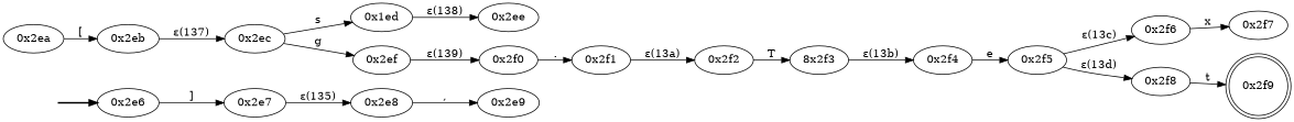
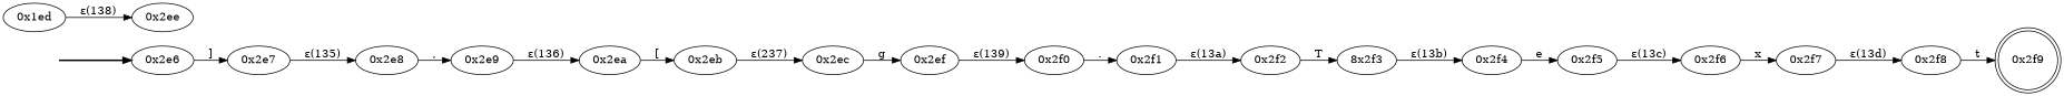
  digraph {
    rankdir=LR
    fake [style=invisible]
    "0x2e6" [root=true]
    "0x2e7"
    "0x2e8"
    "0x2e9"
    "0x2ea"
    "0x2eb"
    "0x2ec"
    n9 [label="0x1ed"]
    "0x2ef"
    "0x2ee"
    "0x2f0"
    "0x2f1"
    "0x2f2"
    n15 [label="8x2f3"]
    "0x2f4"
    "0x2f5"
    "0x2f6"
    "0x2f7"
    "0x2f8"
    "0x2f9" [shape=doublecircle]
    fake -> "0x2e6" [style=bold]
    "0x2e6" -> "0x2e7" [label="]"]
    "0x2e7" -> "0x2e8" [label="ε(135)"]
    "0x2e8" -> "0x2e9" [label=","]
+   "0x2e9" -> "0x2ea" [label="ε(136)"]
    "0x2ea" -> "0x2eb" [label="["]
-   "0x2eb" -> "0x2ec" [label="ε(137)"]
-   "0x2ec" -> n9 [label=s]
+   "0x2eb" -> "0x2ec" [label="ε(237)"]
    "0x2ec" -> "0x2ef" [label=g]
    n9 -> "0x2ee" [label="ε(138)"]
    "0x2ef" -> "0x2f0" [label="ε(139)"]
    "0x2f0" -> "0x2f1" [label="."]
    "0x2f1" -> "0x2f2" [label="ε(13a)"]
    "0x2f2" -> n15 [label=T]
    n15 -> "0x2f4" [label="ε(13b)"]
    "0x2f4" -> "0x2f5" [label=e]
    "0x2f5" -> "0x2f6" [label="ε(13c)"]
    "0x2f6" -> "0x2f7" [label=x]
-   "0x2f5" -> "0x2f8" [label="ε(13d)"]
+   "0x2f7" -> "0x2f8" [label="ε(13d)"]
    "0x2f8" -> "0x2f9" [label=t]
  }
